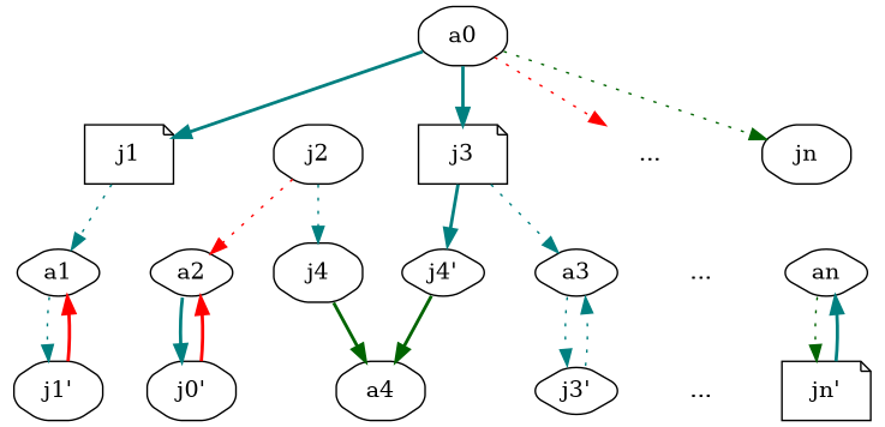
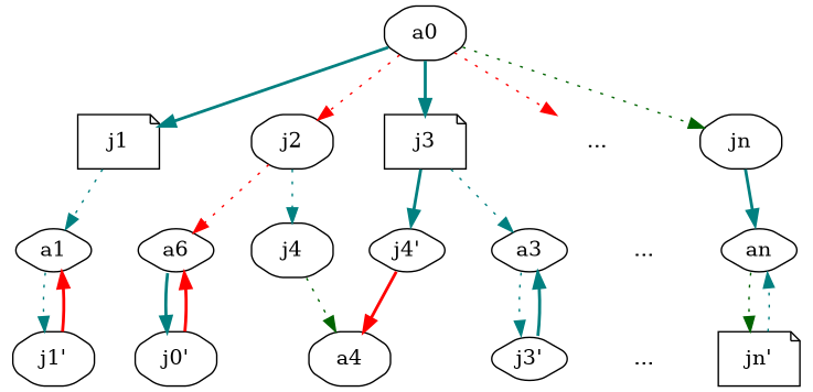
  digraph {
    node [shape=octagon style=rounded]
    edge [color=teal style=dotted]
    j1 [shape=note]
    a0
    j2
    j3 [shape=note]
    n5 [color=white label="..." shape=note]
    jn
    a1 [shape=diamond]
    j4
-   a2 [shape=diamond]
+   a2 [shape=diamond label=a6]
    a3 [shape=diamond]
    n11 [label="j4'" shape=diamond]
    a4
    n13 [color=white label="..." shape=note]
    an [shape=diamond]
    n15 [label="j1'"]
    n16 [label="j0'"]
    n17 [label="j3'" shape=diamond]
    n18 [color=white label="..."]
    n19 [label="jn'" shape=note]
    j1 -> a1
    a0 -> j1 [style=bold]
+   a0 -> j2 [color=red]
    a0 -> j3 [style=bold]
    a0 -> n5 [color=red]
    a0 -> jn [color=darkgreen]
    j2 -> j4
    j2 -> a2 [color=red]
    j3 -> a3
    j3 -> n11 [style=bold]
    n5 -> n13 [style=invis color=""]
+   jn -> an [style=bold]
    a1 -> n15
-   j4 -> a4 [color=darkgreen style=bold]
+   j4 -> a4 [color=darkgreen]
    a2 -> n16 [style=bold]
    a3 -> n17
-   n11 -> a4 [color=darkgreen style=bold]
+   n11 -> a4 [color=red style=bold]
    n13 -> n18 [style=invis color=""]
    an -> n19 [color=darkgreen]
    n15 -> a1 [color=red style=bold]
    n16 -> a2 [color=red style=bold]
-   n17 -> a3
+   n17 -> a3 [style=bold]
    n18 -> n13 [style=invis color=""]
-   n19 -> an [style=bold]
+   n19 -> an
  }
